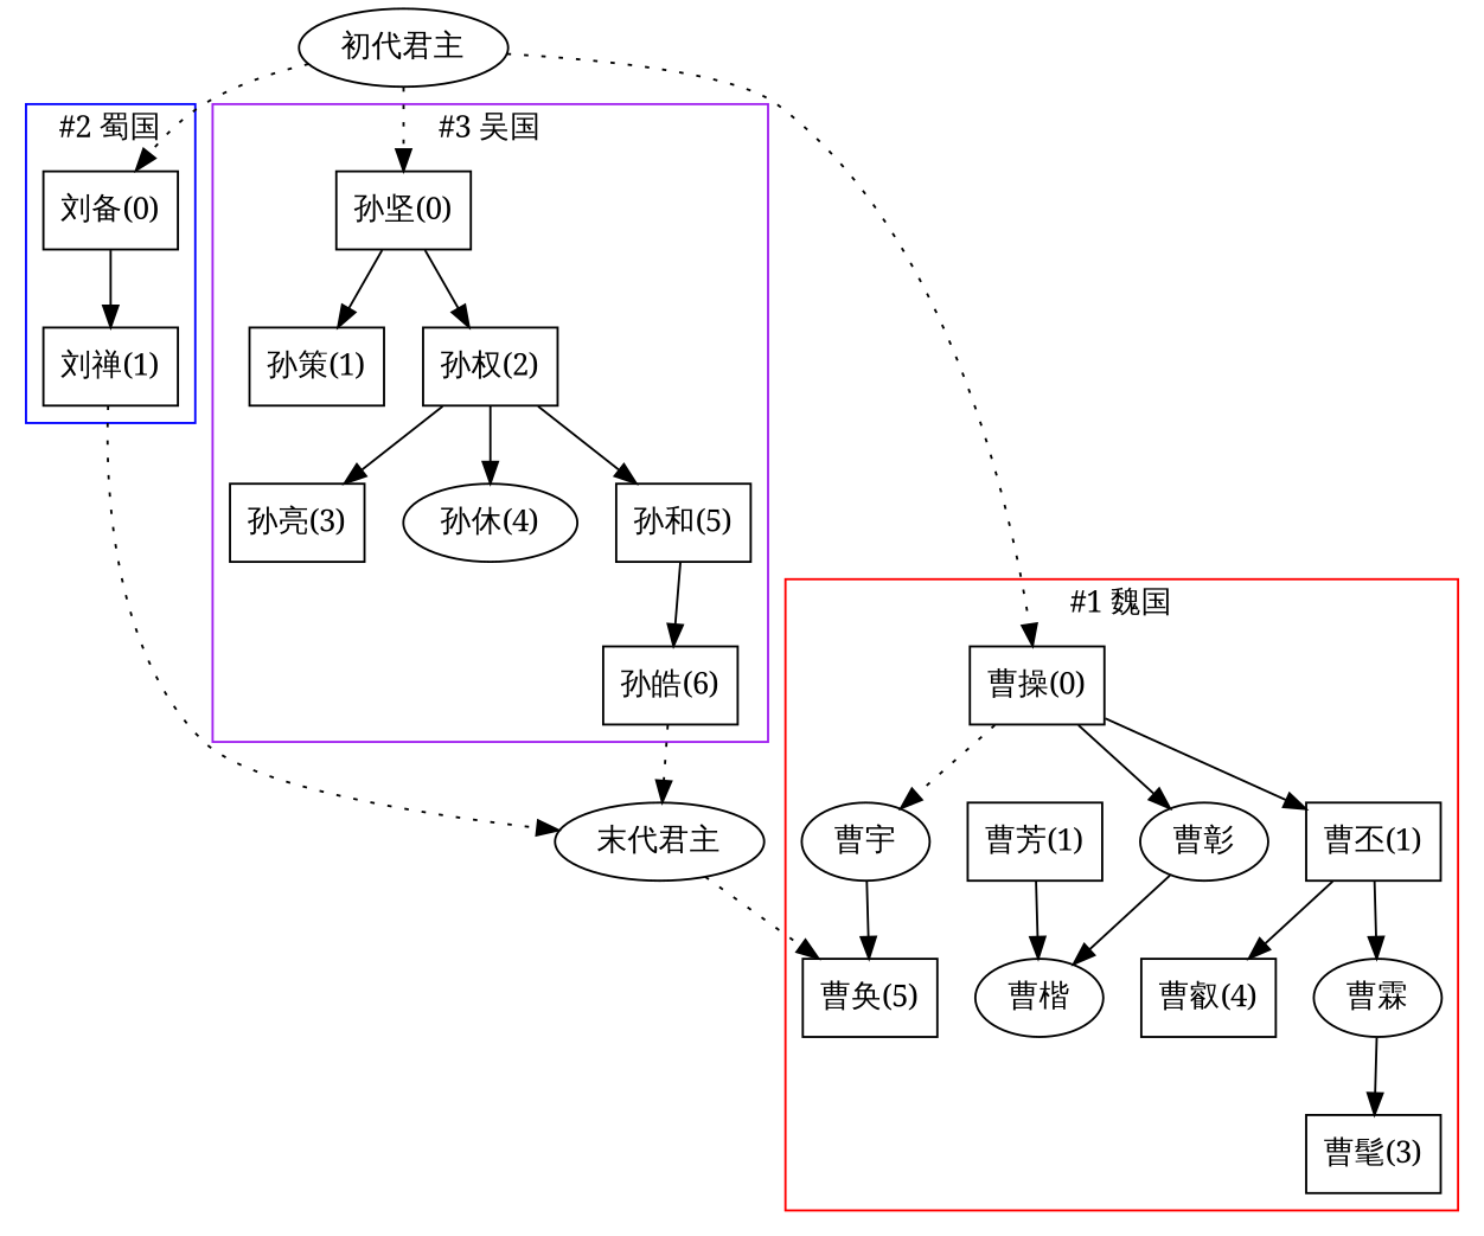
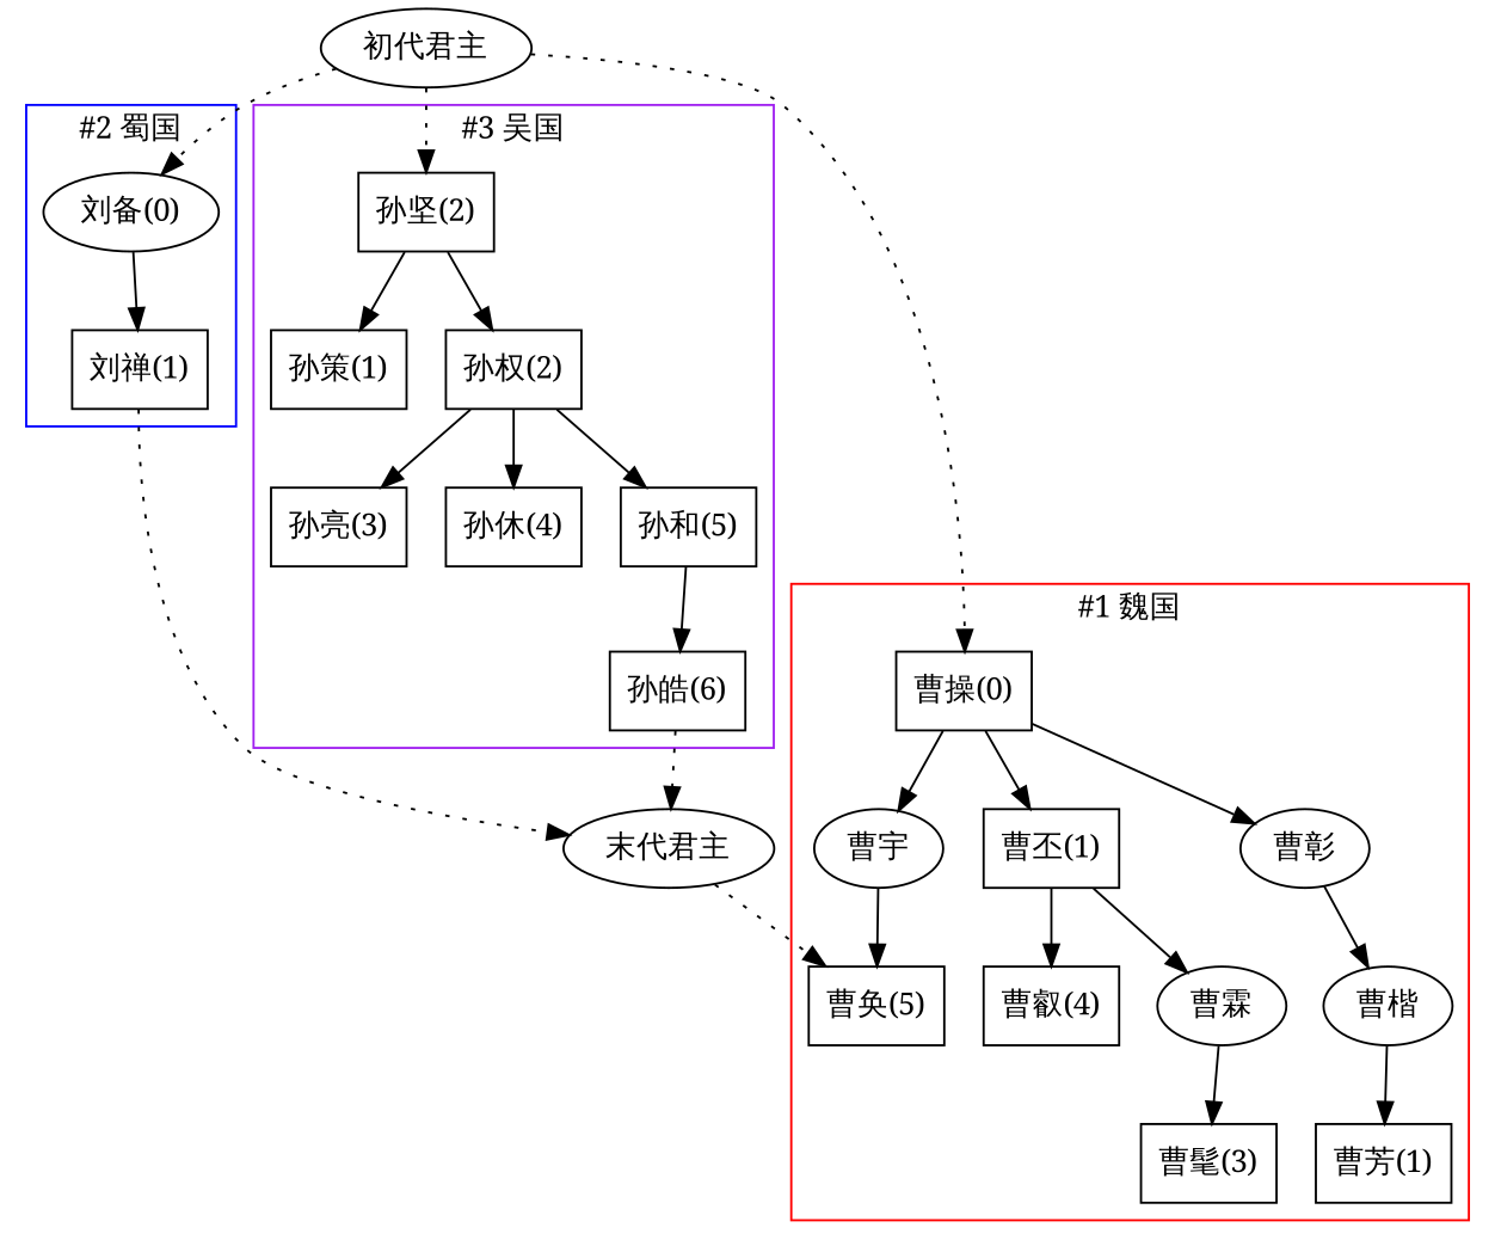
  digraph {
    node [fontname=SimSun shape=box]
    edge [fontcolor=red fontname=SimSun]
-   "刘备(0)"
+   "刘备(0)" [shape=ellipse]
    "刘禅(1)"
    "曹操(0)"
    "曹丕(1)"
    "曹彰" [shape=""]
    "曹宇" [shape=""]
    n7 [label="曹叡(4)"]
    "曹霖" [shape=""]
    "曹髦(3)"
    n10 [label="曹芳(1)"]
    "曹奂(5)"
    "曹楷" [shape=""]
-   "孙坚(0)"
+   "孙坚(0)" [label="孙坚(2)"]
    "孙策(1)"
    "孙权(2)"
    "孙亮(3)"
-   "孙休(4)" [shape=ellipse]
+   "孙休(4)"
    "孙和(5)"
    "孙皓(6)"
    "末代君主" [shape=""]
    "初代君主" [shape=""]
    subgraph cluster_1 {
      color=blue
      fontname=SimSun
      label="#2 蜀国"
      "刘备(0)"
      "刘禅(1)"
    }
    subgraph cluster_2 {
      color=red
      fontname=SimSun
      label="#1 魏国"
      "曹操(0)"
      "曹丕(1)"
      "曹彰"
      "曹宇"
      n7
      "曹霖"
      "曹髦(3)"
      n10
      "曹奂(5)"
      "曹楷"
    }
    subgraph cluster_3 {
      color=purple
      fontname=SimSun
      label="#3 吴国"
      "孙坚(0)"
      "孙策(1)"
      "孙权(2)"
      "孙亮(3)"
      "孙休(4)"
      "孙和(5)"
      "孙皓(6)"
    }
    "刘备(0)" -> "刘禅(1)"
    "刘禅(1)" -> "末代君主" [style=dotted]
    "曹操(0)" -> "曹丕(1)"
    "曹操(0)" -> "曹彰"
-   "曹操(0)" -> "曹宇" [style=dotted]
+   "曹操(0)" -> "曹宇"
    "曹丕(1)" -> n7
    "曹丕(1)" -> "曹霖"
    "曹彰" -> "曹楷"
    "曹宇" -> "曹奂(5)"
    "曹霖" -> "曹髦(3)"
-   n10 -> "曹楷"
+   "曹楷" -> n10
    "孙坚(0)" -> "孙策(1)"
    "孙坚(0)" -> "孙权(2)"
    "孙权(2)" -> "孙亮(3)"
    "孙权(2)" -> "孙休(4)"
    "孙权(2)" -> "孙和(5)"
    "孙和(5)" -> "孙皓(6)"
    "孙皓(6)" -> "末代君主" [style=dotted]
    "末代君主" -> "曹奂(5)" [style=dotted]
    "初代君主" -> "刘备(0)" [style=dotted]
    "初代君主" -> "曹操(0)" [style=dotted]
    "初代君主" -> "孙坚(0)" [style=dotted]
  }
